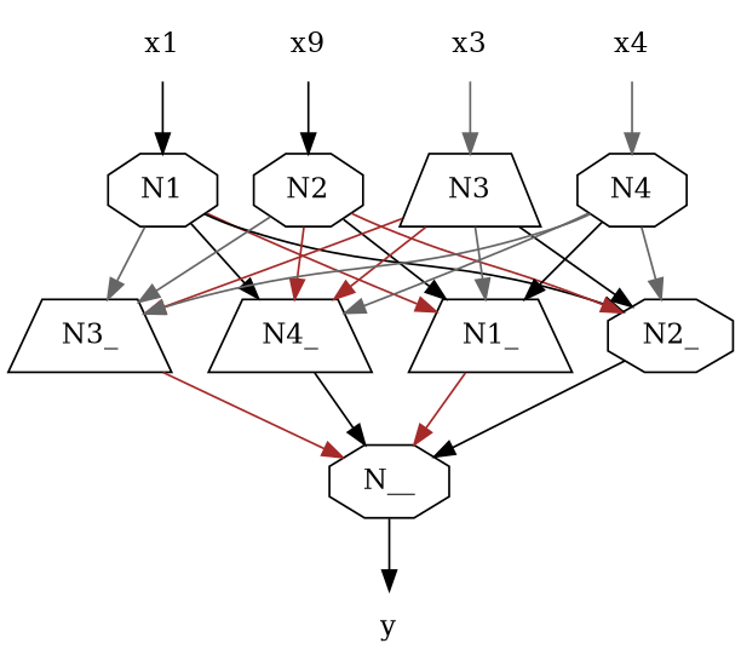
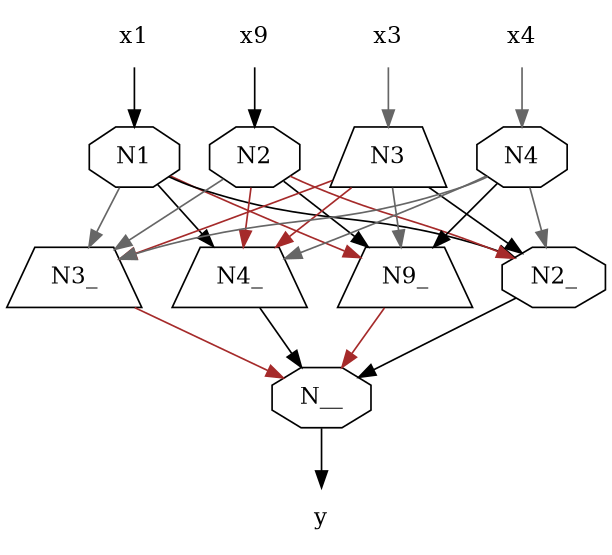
  digraph {
    node [shape=plaintext]
    edge [color=black]
    y
    x1
    n3 [label=x9]
    x3
    x4
    N1 [shape=octagon]
    N2 [shape=octagon]
    N3 [shape=trapezium]
    N4 [shape=octagon]
-   N1_ [shape=trapezium]
+   N1_ [shape=trapezium label=N9_]
    N2_ [shape=octagon]
    N3_ [shape=trapezium]
    N4_ [shape=trapezium]
    N__ [shape=octagon]
    subgraph sub_1 {
      y
      x1
      n3
      x3
      x4
    }
    x1 -> N1
    n3 -> N2
    x3 -> N3 [color=gray40]
    x4 -> N4 [color=gray40]
    N1 -> N1_ [color=brown]
    N1 -> N2_
    N1 -> N3_ [color=gray40]
    N1 -> N4_
    N2 -> N1_
    N2 -> N2_ [color=brown]
    N2 -> N3_ [color=gray40]
    N2 -> N4_ [color=brown]
    N3 -> N1_ [color=gray40]
    N3 -> N2_
    N3 -> N3_ [color=brown]
    N3 -> N4_ [color=brown]
    N4 -> N1_
    N4 -> N2_ [color=gray40]
    N4 -> N3_ [color=gray40]
    N4 -> N4_ [color=gray40]
    N1_ -> N__ [color=brown]
    N2_ -> N__
    N3_ -> N__ [color=brown]
    N4_ -> N__
    N__ -> y
  }
